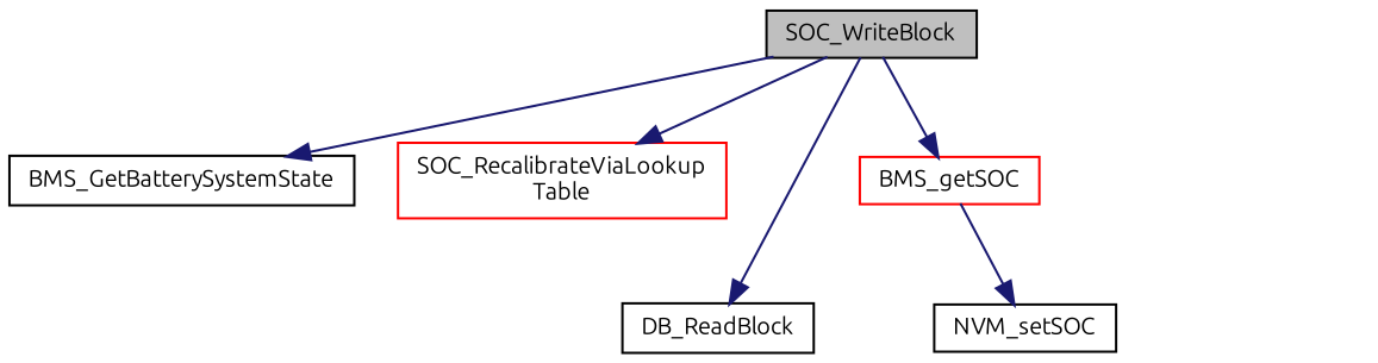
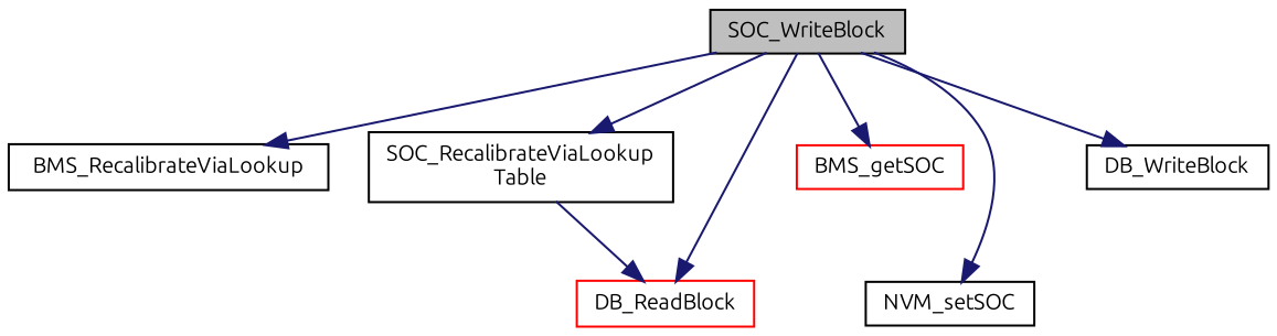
  digraph {
    fontname=Ubuntu
    rankdir=TB
    node [color=black fillcolor=white fontname=Ubuntu fontsize=10 shape=record style=filled]
    edge [color=midnightblue fontname=Ubuntu fontsize=10 labelfontname=Helvetica labelfontsize=10 style=solid]
    n1 [fillcolor=grey75 fontcolor=black height=0.2 label=SOC_WriteBlock width=0.4]
-   n2 [height=0.2 label=BMS_GetBatterySystemState width=0.4]
-   n3 [color=red height=0.2 label="SOC_RecalibrateViaLookup\lTable" width=0.4]
-   n4 [height=0.2 label=DB_ReadBlock width=0.4]
+   n2 [height=0.2 label=BMS_RecalibrateViaLookup width=0.4]
+   n3 [height=0.2 label="SOC_RecalibrateViaLookup\lTable" width=0.4]
+   n4 [color=red height=0.2 label=DB_ReadBlock width=0.4]
    n5 [color=red height=0.2 label=BMS_getSOC width=0.4]
    n6 [height=0.2 label=NVM_setSOC width=0.4]
+   n7 [height=0.2 label=DB_WriteBlock width=0.4]
    n1 -> n2
    n1 -> n3
    n1 -> n4
    n1 -> n5
-   n5 -> n6
+   n1 -> n6
+   n1 -> n7
+   n3 -> n4
  }
